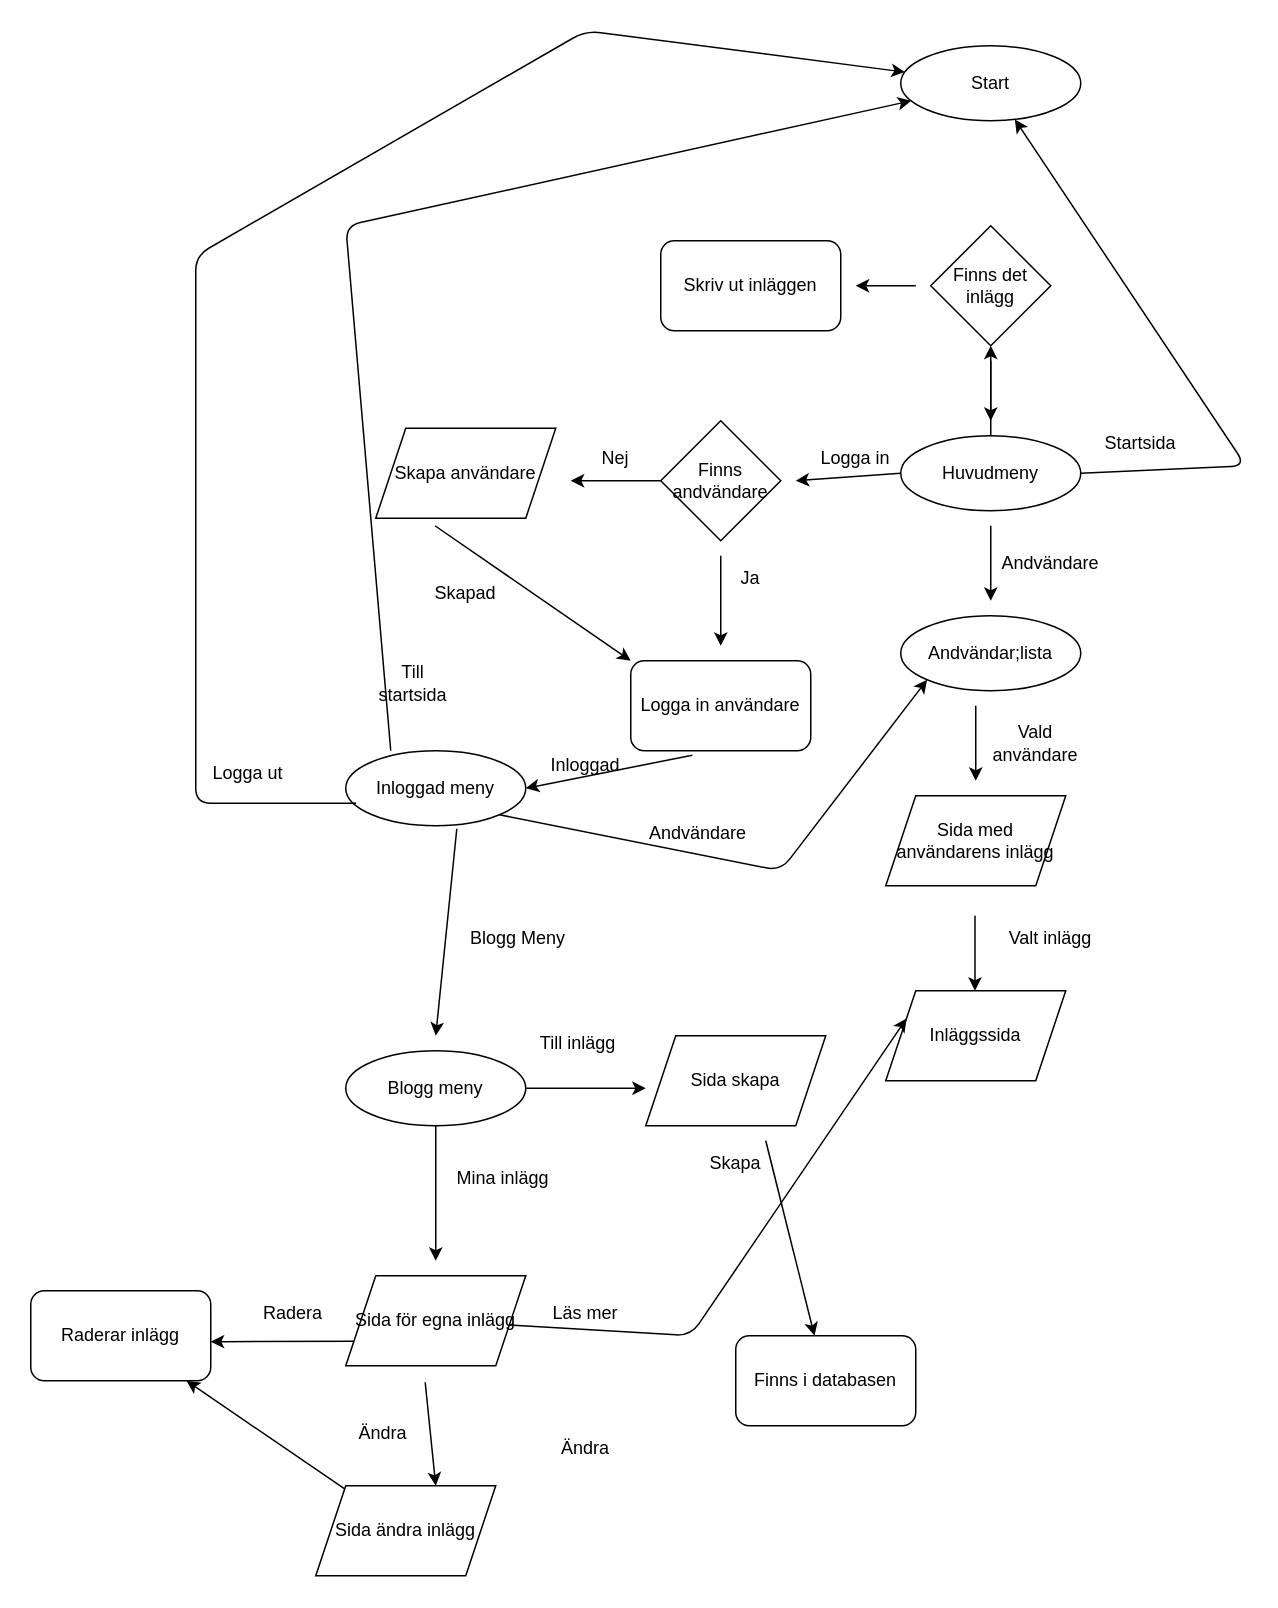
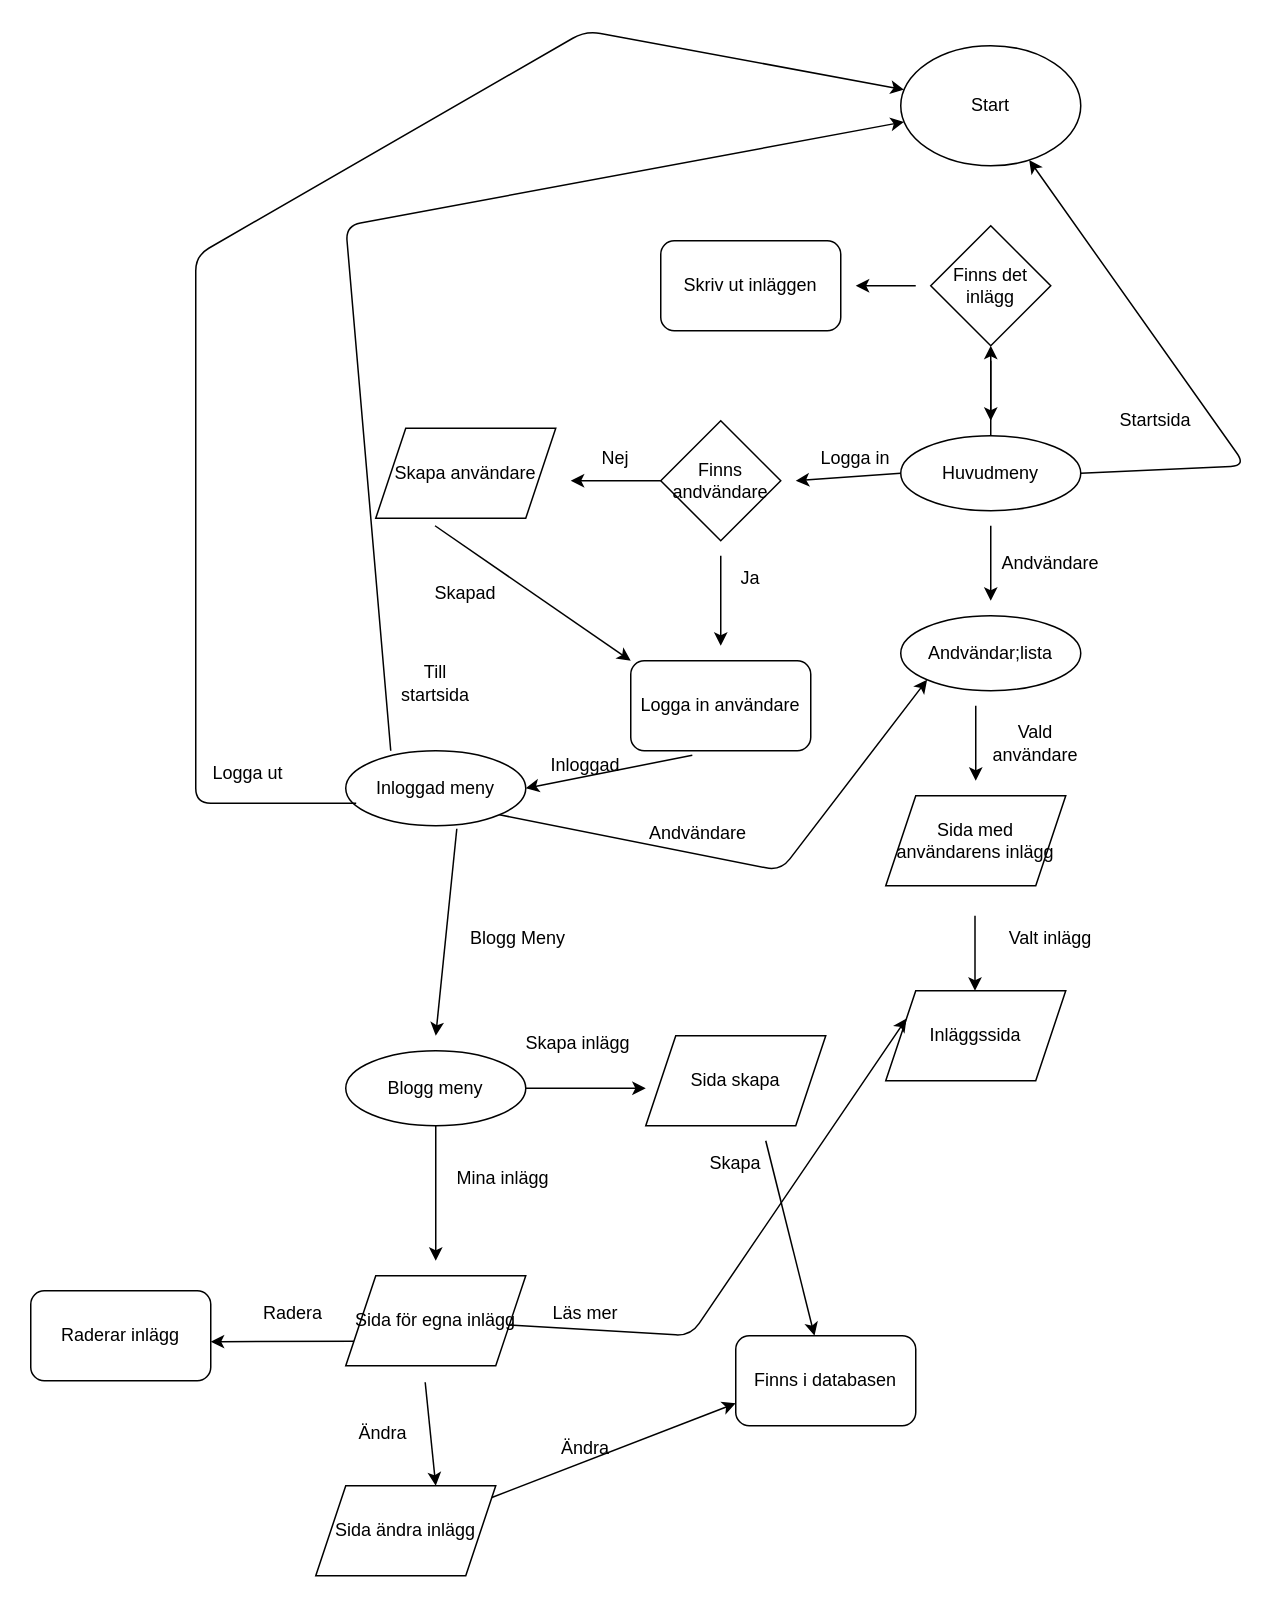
  <mxCell id="0" />
  <mxCell id="1" parent="0" />
- <mxCell id="2" value="Start" style="ellipse;whiteSpace=wrap;html=1;" vertex="1" parent="1"><mxGeometry x="600" y="30" width="120" height="50" as="geometry" /></mxCell>
+ <mxCell id="2" value="Start" style="ellipse;whiteSpace=wrap;html=1;" vertex="1" parent="1"><mxGeometry x="600" y="30" width="120" height="80" as="geometry" /></mxCell>
  <mxCell id="3" value="Finns det inlägg" style="rhombus;whiteSpace=wrap;html=1;" vertex="1" parent="1"><mxGeometry x="620" y="150" width="80" height="80" as="geometry" /></mxCell>
  <mxCell id="4" value="Skriv ut inläggen" style="rounded=1;whiteSpace=wrap;html=1;" vertex="1" parent="1"><mxGeometry x="440" y="160" width="120" height="60" as="geometry" /></mxCell>
  <mxCell id="5" value="" style="edgeStyle=none;html=1;" edge="1" parent="1" source="6" target="3"><mxGeometry relative="1" as="geometry" /></mxCell>
  <mxCell id="6" value="Huvudmeny" style="ellipse;whiteSpace=wrap;html=1;" vertex="1" parent="1"><mxGeometry x="600" y="290" width="120" height="50" as="geometry" /></mxCell>
  <mxCell id="7" value="" style="endArrow=classic;html=1;" edge="1" parent="1"><mxGeometry width="50" height="50" relative="1" as="geometry"><mxPoint x="610" y="190" as="sourcePoint" /><mxPoint x="570" y="190" as="targetPoint" /></mxGeometry></mxCell>
  <mxCell id="8" value="" style="endArrow=classic;html=1;" edge="1" parent="1"><mxGeometry width="50" height="50" relative="1" as="geometry"><mxPoint x="660" y="240" as="sourcePoint" /><mxPoint x="660" y="280" as="targetPoint" /></mxGeometry></mxCell>
  <mxCell id="9" value="" style="endArrow=classic;html=1;exitX=0;exitY=0.5;exitDx=0;exitDy=0;" edge="1" parent="1" source="6"><mxGeometry width="50" height="50" relative="1" as="geometry"><mxPoint x="580" y="270" as="sourcePoint" /><mxPoint x="530" y="320" as="targetPoint" /></mxGeometry></mxCell>
  <mxCell id="10" value="" style="endArrow=classic;html=1;exitX=1;exitY=0.5;exitDx=0;exitDy=0;exitPerimeter=0;" edge="1" parent="1" source="6" target="2"><mxGeometry width="50" height="50" relative="1" as="geometry"><mxPoint x="730" y="320" as="sourcePoint" /><mxPoint x="790" y="310" as="targetPoint" /><Array as="points"><mxPoint x="830" y="310" /></Array></mxGeometry></mxCell>
  <mxCell id="11" value="" style="endArrow=classic;html=1;" edge="1" parent="1"><mxGeometry width="50" height="50" relative="1" as="geometry"><mxPoint x="660" y="350" as="sourcePoint" /><mxPoint x="660" y="400" as="targetPoint" /></mxGeometry></mxCell>
- <mxCell id="12" value="Startsida" style="text;html=1;strokeColor=none;fillColor=none;align=center;verticalAlign=middle;whiteSpace=wrap;rounded=0;" vertex="1" parent="1"><mxGeometry x="730" y="280" width="60" height="30" as="geometry" /></mxCell>
+ <mxCell id="12" value="Startsida" style="text;html=1;strokeColor=none;fillColor=none;align=center;verticalAlign=middle;whiteSpace=wrap;rounded=0;" vertex="1" parent="1"><mxGeometry x="740" y="265" width="60" height="30" as="geometry" /></mxCell>
  <mxCell id="13" value="Logga in" style="text;html=1;strokeColor=none;fillColor=none;align=center;verticalAlign=middle;whiteSpace=wrap;rounded=0;" vertex="1" parent="1"><mxGeometry x="540" y="290" width="60" height="30" as="geometry" /></mxCell>
  <mxCell id="14" value="Andvändare" style="text;html=1;strokeColor=none;fillColor=none;align=center;verticalAlign=middle;whiteSpace=wrap;rounded=0;" vertex="1" parent="1"><mxGeometry x="670" y="360" width="60" height="30" as="geometry" /></mxCell>
  <mxCell id="15" value="Andvändar;lista" style="ellipse;whiteSpace=wrap;html=1;" vertex="1" parent="1"><mxGeometry x="600" y="410" width="120" height="50" as="geometry" /></mxCell>
  <mxCell id="16" value="" style="endArrow=classic;html=1;" edge="1" parent="1"><mxGeometry width="50" height="50" relative="1" as="geometry"><mxPoint x="650" y="470" as="sourcePoint" /><mxPoint x="650" y="520" as="targetPoint" /></mxGeometry></mxCell>
  <mxCell id="17" value="Vald användare" style="text;html=1;strokeColor=none;fillColor=none;align=center;verticalAlign=middle;whiteSpace=wrap;rounded=0;" vertex="1" parent="1"><mxGeometry x="660" y="480" width="60" height="30" as="geometry" /></mxCell>
  <mxCell id="18" value="Sida med användarens inlägg" style="shape=parallelogram;perimeter=parallelogramPerimeter;whiteSpace=wrap;html=1;fixedSize=1;" vertex="1" parent="1"><mxGeometry x="590" y="530" width="120" height="60" as="geometry" /></mxCell>
  <mxCell id="19" value="Inläggssida" style="shape=parallelogram;perimeter=parallelogramPerimeter;whiteSpace=wrap;html=1;fixedSize=1;" vertex="1" parent="1"><mxGeometry x="590" y="660" width="120" height="60" as="geometry" /></mxCell>
  <mxCell id="20" value="" style="endArrow=classic;html=1;" edge="1" parent="1"><mxGeometry width="50" height="50" relative="1" as="geometry"><mxPoint x="649.5" y="610" as="sourcePoint" /><mxPoint x="649.5" y="660" as="targetPoint" /></mxGeometry></mxCell>
  <mxCell id="21" value="Valt inlägg" style="text;html=1;strokeColor=none;fillColor=none;align=center;verticalAlign=middle;whiteSpace=wrap;rounded=0;" vertex="1" parent="1"><mxGeometry x="670" y="610" width="60" height="30" as="geometry" /></mxCell>
  <mxCell id="22" value="Finns andvändare" style="rhombus;whiteSpace=wrap;html=1;" vertex="1" parent="1"><mxGeometry x="440" y="280" width="80" height="80" as="geometry" /></mxCell>
  <mxCell id="23" value="" style="endArrow=classic;html=1;" edge="1" parent="1"><mxGeometry width="50" height="50" relative="1" as="geometry"><mxPoint x="480" y="370" as="sourcePoint" /><mxPoint x="480" y="430" as="targetPoint" /></mxGeometry></mxCell>
  <mxCell id="24" value="Ja" style="text;html=1;strokeColor=none;fillColor=none;align=center;verticalAlign=middle;whiteSpace=wrap;rounded=0;" vertex="1" parent="1"><mxGeometry x="470" y="370" width="60" height="30" as="geometry" /></mxCell>
  <mxCell id="25" value="" style="endArrow=classic;html=1;exitX=1;exitY=1;exitDx=0;exitDy=0;" edge="1" parent="1" source="26"><mxGeometry width="50" height="50" relative="1" as="geometry"><mxPoint x="430" y="330" as="sourcePoint" /><mxPoint y="320" as="targetPoint" x="380" /></mxGeometry></mxCell>
  <mxCell id="26" value="Nej" style="text;html=1;strokeColor=none;fillColor=none;align=center;verticalAlign=middle;whiteSpace=wrap;rounded=0;" vertex="1" parent="1"><mxGeometry y="290" width="60" height="30" as="geometry" x="380" /></mxCell>
  <mxCell id="27" value="Skapa användare" style="shape=parallelogram;perimeter=parallelogramPerimeter;whiteSpace=wrap;html=1;fixedSize=1;" vertex="1" parent="1"><mxGeometry x="250" y="285" width="120" height="60" as="geometry" /></mxCell>
  <mxCell id="28" value="Logga in användare" style="rounded=1;whiteSpace=wrap;html=1;" vertex="1" parent="1"><mxGeometry x="420" y="440" width="120" height="60" as="geometry" /></mxCell>
  <mxCell id="29" value="" style="endArrow=classic;html=1;entryX=1;entryY=0.5;entryDx=0;entryDy=0;exitX=0.342;exitY=1.05;exitDx=0;exitDy=0;exitPerimeter=0;" edge="1" parent="1" source="28" target="30"><mxGeometry width="50" height="50" relative="1" as="geometry"><mxPoint x="470" y="510" as="sourcePoint" /><mxPoint x="470" y="570" as="targetPoint" /></mxGeometry></mxCell>
  <mxCell id="30" value="Inloggad meny" style="ellipse;whiteSpace=wrap;html=1;" vertex="1" parent="1"><mxGeometry x="230" y="500" width="120" height="50" as="geometry" /></mxCell>
  <mxCell id="31" value="" style="endArrow=classic;html=1;entryX=0;entryY=0;entryDx=0;entryDy=0;" edge="1" parent="1" target="28"><mxGeometry width="50" height="50" relative="1" as="geometry"><mxPoint x="289.5" y="350" as="sourcePoint" /><mxPoint x="289.5" y="410" as="targetPoint" /></mxGeometry></mxCell>
  <mxCell id="32" value="Skapad" style="text;html=1;strokeColor=none;fillColor=none;align=center;verticalAlign=middle;whiteSpace=wrap;rounded=0;" vertex="1" parent="1"><mxGeometry x="280" y="380" width="60" height="30" as="geometry" /></mxCell>
  <mxCell id="33" value="Inloggad" style="text;html=1;strokeColor=none;fillColor=none;align=center;verticalAlign=middle;whiteSpace=wrap;rounded=0;" vertex="1" parent="1"><mxGeometry x="360" y="495" width="60" height="30" as="geometry" /></mxCell>
  <mxCell id="34" value="" style="endArrow=classic;html=1;exitX=1;exitY=1;exitDx=0;exitDy=0;entryX=0;entryY=1;entryDx=0;entryDy=0;" edge="1" parent="1" source="30" target="15"><mxGeometry width="50" height="50" relative="1" as="geometry"><mxPoint x="309.5" y="580" as="sourcePoint" /><mxPoint x="570" y="590" as="targetPoint" /><Array as="points"><mxPoint x="520" y="580" /></Array></mxGeometry></mxCell>
  <mxCell id="35" value="" style="endArrow=classic;html=1;exitX=0.25;exitY=0;exitDx=0;exitDy=0;exitPerimeter=0;" edge="1" parent="1" source="30" target="2"><mxGeometry width="50" height="50" relative="1" as="geometry"><mxPoint x="342.426" y="552.678" as="sourcePoint" /><mxPoint x="220" y="40" as="targetPoint" /><Array as="points"><mxPoint x="230" y="150" /></Array></mxGeometry></mxCell>
- <mxCell id="36" value="Till startsida" style="text;html=1;strokeColor=none;fillColor=none;align=center;verticalAlign=middle;whiteSpace=wrap;rounded=0;" vertex="1" parent="1"><mxGeometry x="245" y="440" width="60" height="30" as="geometry" /></mxCell>
+ <mxCell id="36" value="Till startsida" style="text;html=1;strokeColor=none;fillColor=none;align=center;verticalAlign=middle;whiteSpace=wrap;rounded=0;" vertex="1" parent="1"><mxGeometry x="260" y="440" width="60" height="30" as="geometry" /></mxCell>
  <mxCell id="37" value="Logga ut" style="text;html=1;strokeColor=none;fillColor=none;align=center;verticalAlign=middle;whiteSpace=wrap;rounded=0;" vertex="1" parent="1"><mxGeometry x="120" y="500" width="90" height="30" as="geometry" /></mxCell>
  <mxCell id="38" value="Andvändare" style="text;html=1;strokeColor=none;fillColor=none;align=center;verticalAlign=middle;whiteSpace=wrap;rounded=0;" vertex="1" parent="1"><mxGeometry x="420" y="540" width="90" height="30" as="geometry" /></mxCell>
  <mxCell id="39" value="" style="endArrow=classic;html=1;exitX=0.617;exitY=1.04;exitDx=0;exitDy=0;exitPerimeter=0;" edge="1" parent="1" source="30"><mxGeometry width="50" height="50" relative="1" as="geometry"><mxPoint x="244.75" y="590" as="sourcePoint" /><mxPoint x="290" y="690" as="targetPoint" /></mxGeometry></mxCell>
  <mxCell id="40" value="Blogg Meny" style="text;html=1;strokeColor=none;fillColor=none;align=center;verticalAlign=middle;whiteSpace=wrap;rounded=0;" vertex="1" parent="1"><mxGeometry x="300" y="610" width="90" height="30" as="geometry" /></mxCell>
  <mxCell id="41" value="" style="endArrow=classic;html=1;exitX=0.058;exitY=0.7;exitDx=0;exitDy=0;exitPerimeter=0;" edge="1" parent="1" source="30" target="2"><mxGeometry width="50" height="50" relative="1" as="geometry"><mxPoint x="210.04" y="525" as="sourcePoint" /><mxPoint x="430" y="0" as="targetPoint" /><Array as="points"><mxPoint x="130" y="535" /><mxPoint x="130" y="170" /><mxPoint x="390" y="20" /></Array></mxGeometry></mxCell>
  <mxCell id="42" value="Blogg meny" style="ellipse;whiteSpace=wrap;html=1;" vertex="1" parent="1"><mxGeometry x="230" y="700" width="120" height="50" as="geometry" /></mxCell>
  <mxCell id="43" value="" style="endArrow=classic;html=1;exitX=1;exitY=0.5;exitDx=0;exitDy=0;" edge="1" parent="1" source="42"><mxGeometry width="50" height="50" relative="1" as="geometry"><mxPoint x="464.54" y="700" as="sourcePoint" /><mxPoint x="430" y="725" as="targetPoint" /></mxGeometry></mxCell>
- <mxCell id="44" value="Till inlägg" style="text;html=1;strokeColor=none;fillColor=none;align=center;verticalAlign=middle;whiteSpace=wrap;rounded=0;" vertex="1" parent="1"><mxGeometry x="340" y="680" width="90" height="30" as="geometry" /></mxCell>
+ <mxCell id="44" value="Skapa inlägg" style="text;html=1;strokeColor=none;fillColor=none;align=center;verticalAlign=middle;whiteSpace=wrap;rounded=0;" vertex="1" parent="1"><mxGeometry x="340" y="680" width="90" height="30" as="geometry" /></mxCell>
  <mxCell id="45" value="" style="endArrow=classic;html=1;exitX=0.5;exitY=1;exitDx=0;exitDy=0;" edge="1" parent="1" source="42"><mxGeometry width="50" height="50" relative="1" as="geometry"><mxPoint x="250" y="820" as="sourcePoint" /><mxPoint x="290" y="840" as="targetPoint" /></mxGeometry></mxCell>
  <mxCell id="46" value="Mina inlägg" style="text;html=1;strokeColor=none;fillColor=none;align=center;verticalAlign=middle;whiteSpace=wrap;rounded=0;" vertex="1" parent="1"><mxGeometry x="290" y="770" width="90" height="30" as="geometry" /></mxCell>
  <mxCell id="47" value="Sida för egna inlägg" style="shape=parallelogram;perimeter=parallelogramPerimeter;whiteSpace=wrap;html=1;fixedSize=1;" vertex="1" parent="1"><mxGeometry x="230" y="850" width="120" height="60" as="geometry" /></mxCell>
  <mxCell id="48" value="" style="endArrow=classic;html=1;exitX=0;exitY=0.75;exitDx=0;exitDy=0;" edge="1" parent="1" source="47"><mxGeometry width="50" height="50" relative="1" as="geometry"><mxPoint x="160" y="850" as="sourcePoint" /><mxPoint x="140" y="894" as="targetPoint" /></mxGeometry></mxCell>
  <mxCell id="49" value="Radera" style="text;html=1;strokeColor=none;fillColor=none;align=center;verticalAlign=middle;whiteSpace=wrap;rounded=0;" vertex="1" parent="1"><mxGeometry x="150" y="860" width="90" height="30" as="geometry" /></mxCell>
  <mxCell id="50" value="Ändra" style="text;html=1;strokeColor=none;fillColor=none;align=center;verticalAlign=middle;whiteSpace=wrap;rounded=0;" vertex="1" parent="1"><mxGeometry x="210" y="940" width="90" height="30" as="geometry" /></mxCell>
  <mxCell id="51" value="Läs mer" style="text;html=1;strokeColor=none;fillColor=none;align=center;verticalAlign=middle;whiteSpace=wrap;rounded=0;" vertex="1" parent="1"><mxGeometry x="345" y="860" width="90" height="30" as="geometry" /></mxCell>
  <mxCell id="52" value="" style="endArrow=classic;html=1;entryX=0;entryY=0.25;entryDx=0;entryDy=0;" edge="1" parent="1" source="47" target="19"><mxGeometry width="50" height="50" relative="1" as="geometry"><mxPoint x="360" y="880" as="sourcePoint" /><mxPoint x="500" y="890" as="targetPoint" /><Array as="points"><mxPoint x="460" y="890" /></Array></mxGeometry></mxCell>
  <mxCell id="53" value="Raderar inlägg" style="rounded=1;whiteSpace=wrap;html=1;" vertex="1" parent="1"><mxGeometry x="20" y="860" width="120" height="60" as="geometry" /></mxCell>
  <mxCell id="54" value="Sida ändra inlägg" style="shape=parallelogram;perimeter=parallelogramPerimeter;whiteSpace=wrap;html=1;fixedSize=1;" vertex="1" parent="1"><mxGeometry x="210" y="990" width="120" height="60" as="geometry" /></mxCell>
  <mxCell id="55" value="Sida skapa" style="shape=parallelogram;perimeter=parallelogramPerimeter;whiteSpace=wrap;html=1;fixedSize=1;" vertex="1" parent="1"><mxGeometry x="430" y="690" width="120" height="60" as="geometry" /></mxCell>
  <mxCell id="56" value="" style="endArrow=classic;html=1;exitX=0.358;exitY=1.017;exitDx=0;exitDy=0;exitPerimeter=0;" edge="1" parent="1"><mxGeometry width="50" height="50" relative="1" as="geometry"><mxPoint x="282.96" y="921.02" as="sourcePoint" /><mxPoint x="290" y="990" as="targetPoint" /></mxGeometry></mxCell>
  <mxCell id="57" value="Finns i databasen" style="rounded=1;whiteSpace=wrap;html=1;" vertex="1" parent="1"><mxGeometry x="490" y="890" width="120" height="60" as="geometry" /></mxCell>
- <mxCell id="58" value="" style="endArrow=classic;html=1;" edge="1" parent="1" source="54" target="53"><mxGeometry width="50" height="50" relative="1" as="geometry"><mxPoint x="292.96" y="931.02" as="sourcePoint" /><mxPoint x="300" y="1000" as="targetPoint" /></mxGeometry></mxCell>
+ <mxCell id="58" value="" style="endArrow=classic;html=1;entryX=0;entryY=0.75;entryDx=0;entryDy=0;" edge="1" parent="1" source="54" target="57"><mxGeometry width="50" height="50" relative="1" as="geometry"><mxPoint x="292.96" y="931.02" as="sourcePoint" /><mxPoint x="300" y="1000" as="targetPoint" /></mxGeometry></mxCell>
  <mxCell id="59" value="" style="endArrow=classic;html=1;" edge="1" parent="1" target="57"><mxGeometry width="50" height="50" relative="1" as="geometry"><mxPoint x="510" y="760" as="sourcePoint" /><mxPoint x="500" y="945" as="targetPoint" /></mxGeometry></mxCell>
  <mxCell id="60" value="Ändra" style="text;html=1;strokeColor=none;fillColor=none;align=center;verticalAlign=middle;whiteSpace=wrap;rounded=0;" vertex="1" parent="1"><mxGeometry x="345" y="950" width="90" height="30" as="geometry" /></mxCell>
  <mxCell id="61" value="Skapa" style="text;html=1;strokeColor=none;fillColor=none;align=center;verticalAlign=middle;whiteSpace=wrap;rounded=0;" vertex="1" parent="1"><mxGeometry x="445" y="760" width="90" height="30" as="geometry" /></mxCell>
